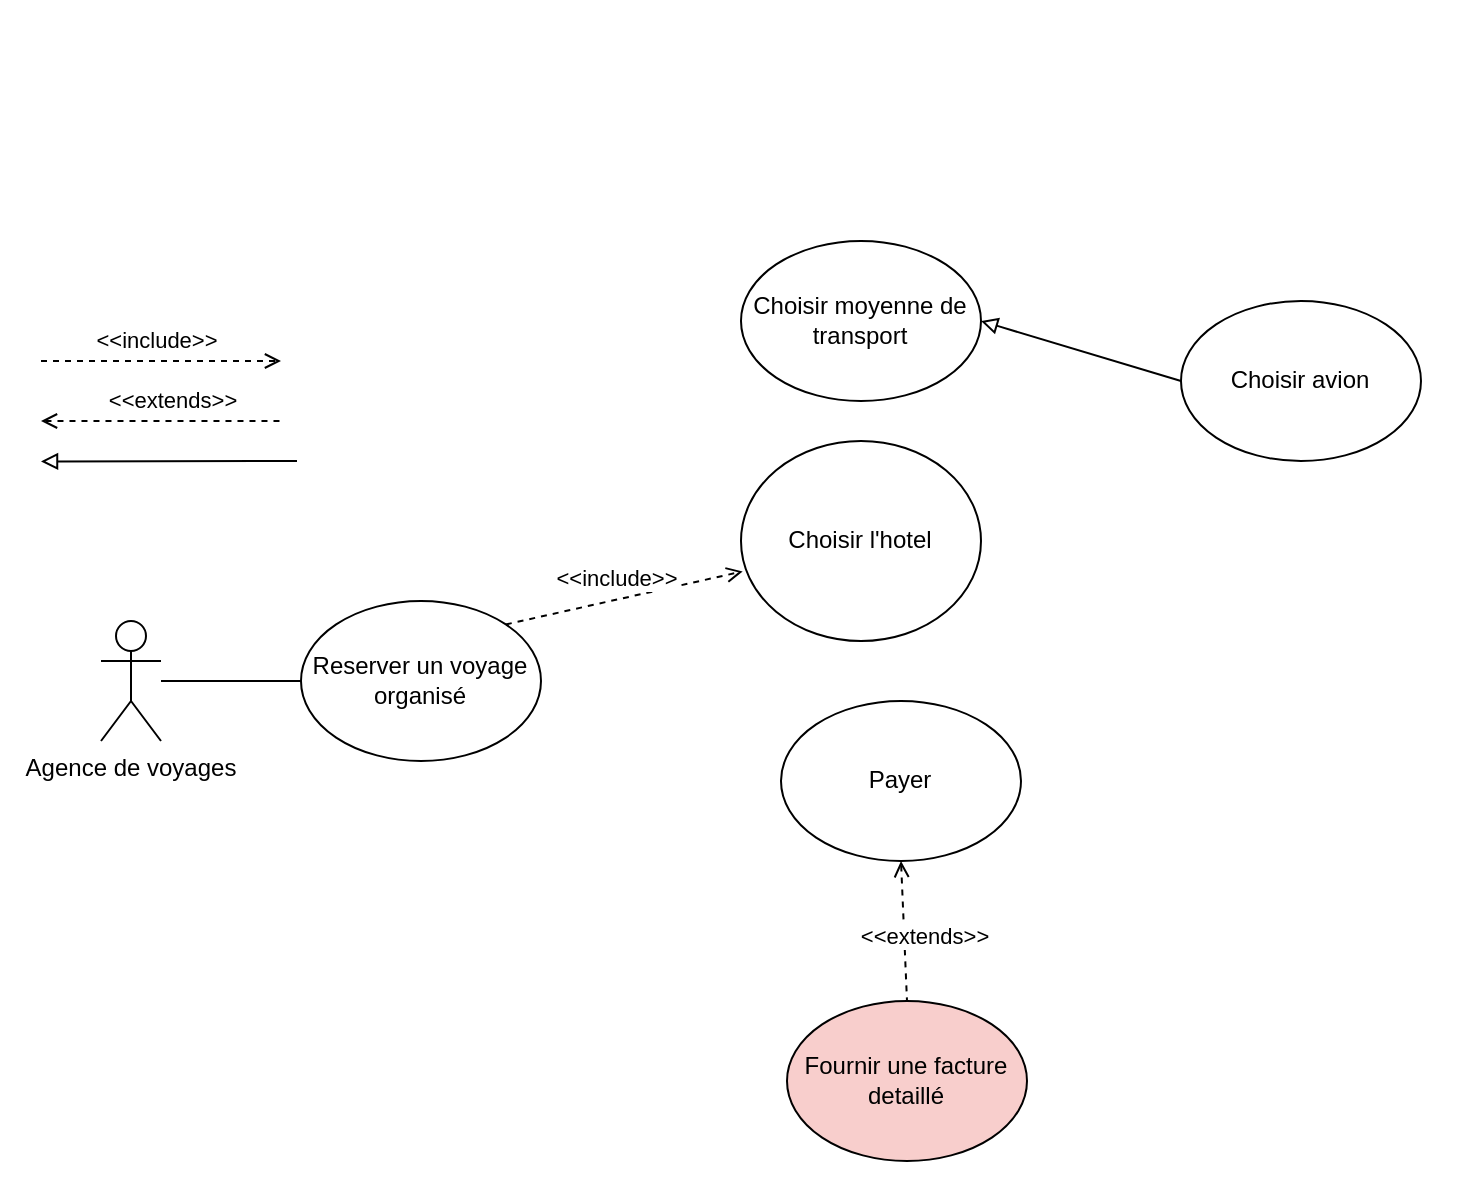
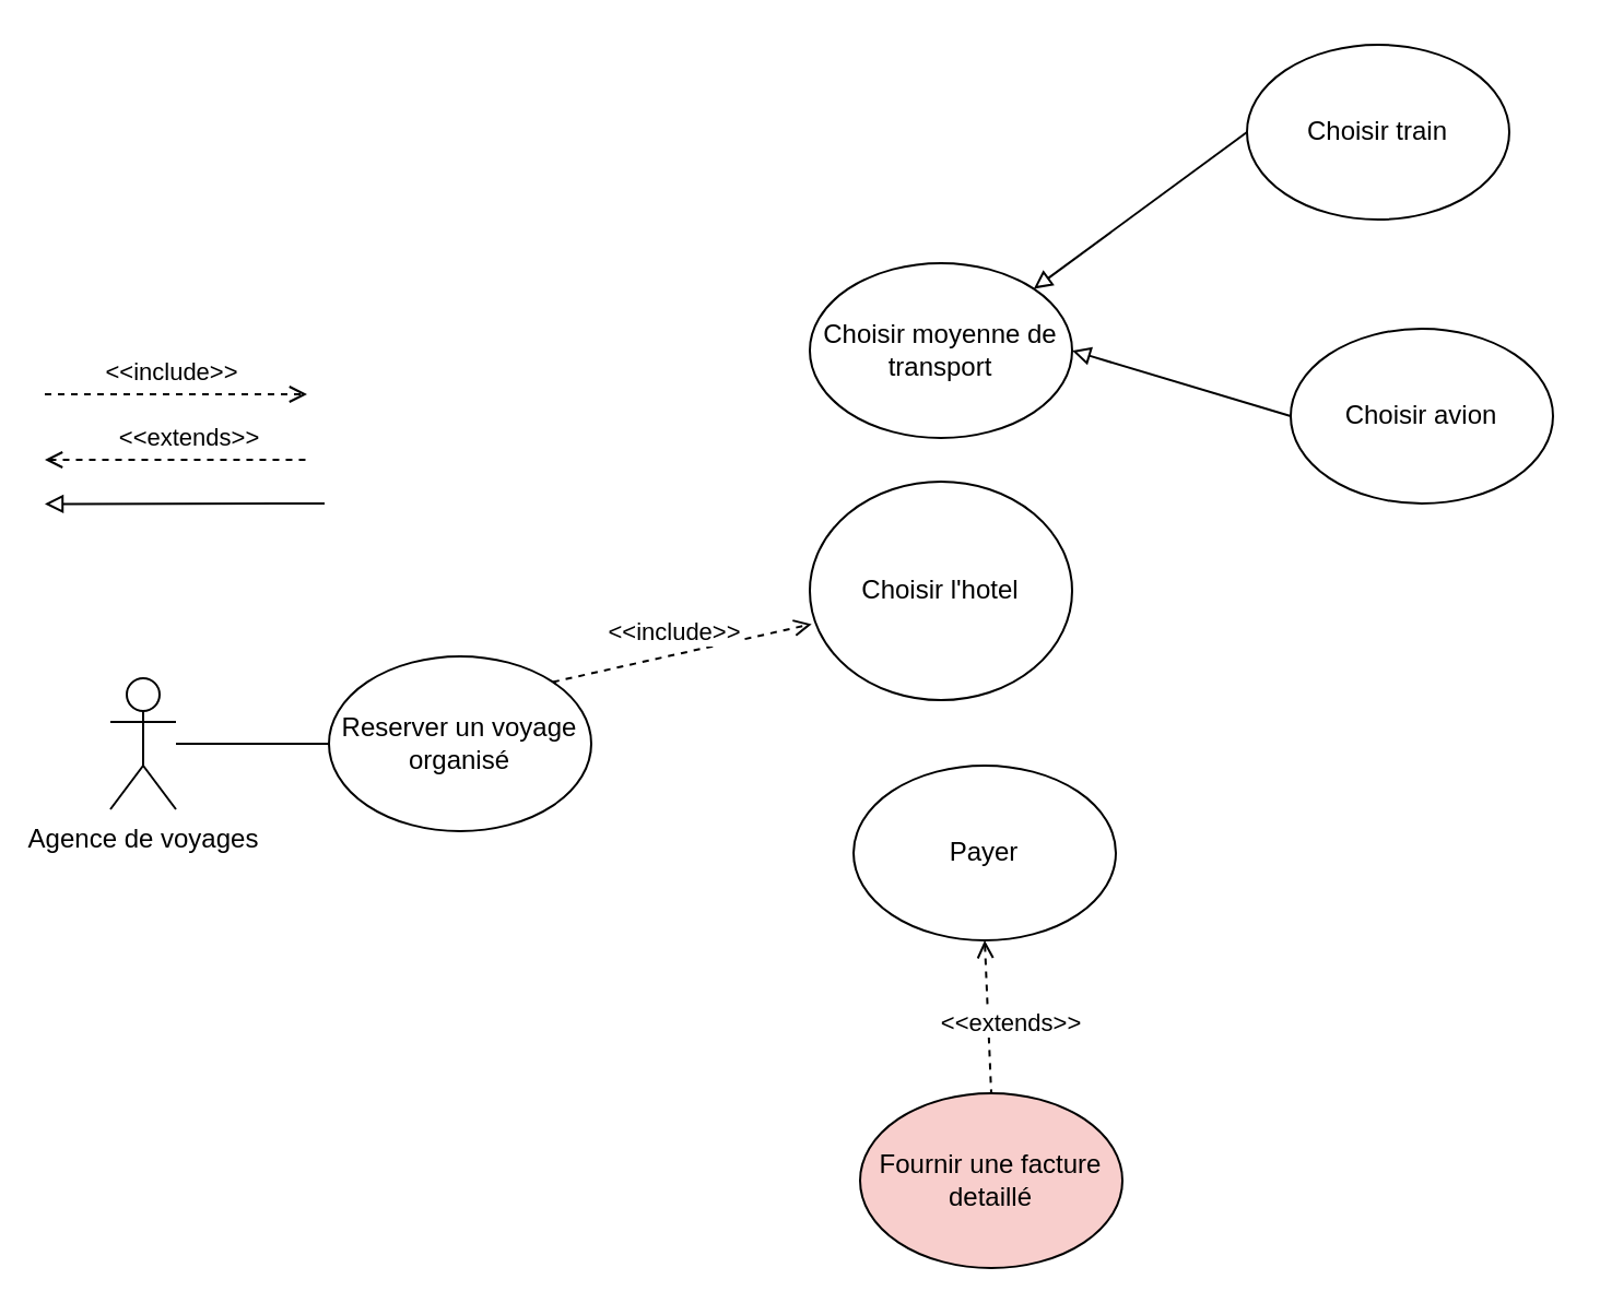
  <mxCell id="0" />
  <mxCell id="1" parent="0" />
  <mxCell id="2" value="&amp;lt;&amp;lt;include&amp;gt;&amp;gt;" style="endArrow=open;html=1;endFill=0;dashed=1;" edge="1" parent="1"><mxGeometry x="-0.032" y="10" width="50" height="50" relative="1" as="geometry"><mxPoint x="20" y="180" as="sourcePoint" /><mxPoint x="140" y="180" as="targetPoint" /><mxPoint as="offset" /></mxGeometry></mxCell>
  <mxCell id="3" value="&amp;lt;&amp;lt;extends&amp;gt;&amp;gt;" style="endArrow=none;html=1;endFill=0;dashed=1;startArrow=open;startFill=0;" edge="1" parent="1"><mxGeometry x="0.097" y="10" width="50" height="50" relative="1" as="geometry"><mxPoint x="20" y="210" as="sourcePoint" /><mxPoint x="140" y="210" as="targetPoint" /><mxPoint as="offset" /></mxGeometry></mxCell>
  <mxCell id="4" style="rounded=0;jettySize=auto;html=1;startArrow=block;startFill=0;endArrow=none;endFill=0;endSize=6;targetPerimeterSpacing=0;" edge="1" parent="1"><mxGeometry relative="1" as="geometry"><mxPoint x="20.004" y="230.225" as="sourcePoint" /><mxPoint x="148" y="230" as="targetPoint" /></mxGeometry></mxCell>
  <mxCell id="5" value="Agence de voyages&lt;br&gt;" style="shape=umlActor;verticalLabelPosition=bottom;labelBackgroundColor=#ffffff;verticalAlign=top;html=1;outlineConnect=0;" vertex="1" parent="1"><mxGeometry x="50" y="310" width="30" height="60" as="geometry" /></mxCell>
  <mxCell id="6" value="Reserver un voyage organisé" style="ellipse;whiteSpace=wrap;html=1;" vertex="1" parent="1"><mxGeometry x="150" y="300" width="120" height="80" as="geometry" /></mxCell>
  <mxCell id="7" value="" style="endArrow=none;html=1;entryX=0;entryY=0.5;entryDx=0;entryDy=0;" edge="1" parent="1" target="6"><mxGeometry width="50" height="50" relative="1" as="geometry"><mxPoint x="80" y="340" as="sourcePoint" /><mxPoint x="150" y="330" as="targetPoint" /></mxGeometry></mxCell>
  <mxCell id="8" value="Choisir l'hotel" style="ellipse;whiteSpace=wrap;html=1;" vertex="1" parent="1"><mxGeometry x="370" y="220" width="120" height="100" as="geometry" /></mxCell>
  <mxCell id="9" value="&amp;lt;&amp;lt;include&amp;gt;&amp;gt;" style="endArrow=open;html=1;endFill=0;dashed=1;entryX=0.007;entryY=0.652;entryDx=0;entryDy=0;entryPerimeter=0;exitX=1;exitY=0;exitDx=0;exitDy=0;" edge="1" parent="1" source="6" target="8"><mxGeometry x="-0.032" y="10" width="50" height="50" relative="1" as="geometry"><mxPoint x="30" y="190" as="sourcePoint" /><mxPoint x="150" y="190" as="targetPoint" /><mxPoint as="offset" /></mxGeometry></mxCell>
  <mxCell id="10" value="Payer" style="ellipse;whiteSpace=wrap;html=1;" vertex="1" parent="1"><mxGeometry x="390" y="350" width="120" height="80" as="geometry" /></mxCell>
  <mxCell id="11" value="&amp;lt;&amp;lt;extends&amp;gt;&amp;gt;" style="endArrow=none;html=1;endFill=0;dashed=1;startArrow=open;startFill=0;exitX=0.5;exitY=1;exitDx=0;exitDy=0;entryX=0.5;entryY=0;entryDx=0;entryDy=0;" edge="1" parent="1" source="10" target="12"><mxGeometry x="0.097" y="10" width="50" height="50" relative="1" as="geometry"><mxPoint x="430" y="570" as="sourcePoint" /><mxPoint x="430" y="560" as="targetPoint" /><mxPoint as="offset" /></mxGeometry></mxCell>
  <mxCell id="12" value="Fournir une facture detaillé" style="ellipse;whiteSpace=wrap;html=1;fillColor=#f8cecc;" vertex="1" parent="1"><mxGeometry x="393" y="500" width="120" height="80" as="geometry" /></mxCell>
  <mxCell id="13" value="Choisir moyenne de transport" style="ellipse;whiteSpace=wrap;html=1;" vertex="1" parent="1"><mxGeometry x="370" width="120" height="80" as="geometry" y="120" /></mxCell>
+ <mxCell id="14" style="rounded=0;jettySize=auto;html=1;startArrow=block;startFill=0;endArrow=none;endFill=0;endSize=6;targetPerimeterSpacing=0;exitX=1;exitY=0;exitDx=0;exitDy=0;entryX=0;entryY=0.5;entryDx=0;entryDy=0;" edge="1" parent="1" source="13" target="17"><mxGeometry relative="1" as="geometry"><mxPoint x="490.004" y="150.225" as="sourcePoint" /><mxPoint x="570" y="80" as="targetPoint" /></mxGeometry></mxCell>
  <mxCell id="15" style="rounded=0;jettySize=auto;html=1;startArrow=block;startFill=0;endArrow=none;endFill=0;endSize=6;targetPerimeterSpacing=0;exitX=1;exitY=0.5;exitDx=0;exitDy=0;entryX=0;entryY=0.5;entryDx=0;entryDy=0;" edge="1" parent="1" source="13" target="16"><mxGeometry relative="1" as="geometry"><mxPoint x="500.004" y="160.225" as="sourcePoint" /><mxPoint x="630" y="160" as="targetPoint" /></mxGeometry></mxCell>
  <mxCell id="16" value="Choisir avion" style="ellipse;whiteSpace=wrap;html=1;" vertex="1" parent="1"><mxGeometry x="590" y="150" width="120" height="80" as="geometry" /></mxCell>
+ <mxCell id="17" value="Choisir train" style="ellipse;whiteSpace=wrap;html=1;" vertex="1" parent="1"><mxGeometry x="570" y="20" width="120" height="80" as="geometry" /></mxCell>
